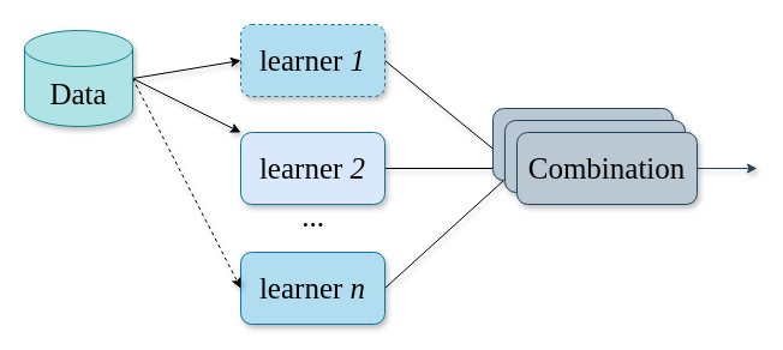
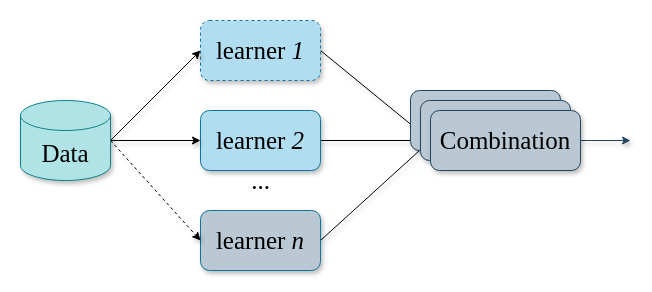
  <mxCell id="0" />
  <mxCell id="1" parent="0" />
  <mxCell id="2" style="edgeStyle=none;rounded=0;orthogonalLoop=1;jettySize=auto;html=1;exitX=1;exitY=0.5;exitDx=0;exitDy=0;entryX=0;entryY=0.5;entryDx=0;entryDy=0;fontFamily=Times New Roman;fontSize=25;endArrow=none;endFill=0;shadow=1;sketch=0;" edge="1" parent="1" source="3" target="16"><mxGeometry relative="1" as="geometry" /></mxCell>
  <mxCell id="3" value="&lt;div style=&quot;font-size: 25px&quot;&gt;learner &lt;i&gt;1&lt;/i&gt;&lt;/div&gt;" style="rounded=1;whiteSpace=wrap;html=1;fillColor=#b1ddf0;strokeColor=#10739e;fontFamily=Times New Roman;fontSize=25;shadow=1;sketch=0;dashed=1;" vertex="1" parent="1"><mxGeometry x="200" y="20" width="120" height="60" as="geometry" /></mxCell>
  <mxCell id="4" style="edgeStyle=none;rounded=0;orthogonalLoop=1;jettySize=auto;html=1;exitX=1;exitY=0.5;exitDx=0;exitDy=0;entryX=0;entryY=0.5;entryDx=0;entryDy=0;fontFamily=Times New Roman;fontSize=25;endArrow=none;endFill=0;shadow=1;sketch=0;" edge="1" parent="1" source="5" target="16"><mxGeometry relative="1" as="geometry" /></mxCell>
- <mxCell id="5" value="&lt;div style=&quot;font-size: 25px&quot;&gt;learner &lt;i&gt;2&lt;/i&gt;&lt;/div&gt;" style="rounded=1;whiteSpace=wrap;html=1;fillColor=#dae8fc;strokeColor=#10739e;fontFamily=Times New Roman;fontSize=25;shadow=1;sketch=0;" vertex="1" parent="1"><mxGeometry x="200" y="110" width="120" height="60" as="geometry" /></mxCell>
+ <mxCell id="5" value="&lt;div style=&quot;font-size: 25px&quot;&gt;learner &lt;i&gt;2&lt;/i&gt;&lt;/div&gt;" style="rounded=1;whiteSpace=wrap;html=1;fillColor=#b1ddf0;strokeColor=#10739e;fontFamily=Times New Roman;fontSize=25;shadow=1;sketch=0;" vertex="1" parent="1"><mxGeometry x="200" y="110" width="120" height="60" as="geometry" /></mxCell>
  <mxCell id="6" style="edgeStyle=none;rounded=0;orthogonalLoop=1;jettySize=auto;html=1;exitX=1;exitY=0.5;exitDx=0;exitDy=0;entryX=0;entryY=0.5;entryDx=0;entryDy=0;fontFamily=Times New Roman;fontSize=25;endArrow=none;endFill=0;shadow=1;sketch=0;" edge="1" parent="1" source="7" target="16"><mxGeometry relative="1" as="geometry" /></mxCell>
- <mxCell id="7" value="&lt;div style=&quot;font-size: 25px&quot;&gt;learner &lt;i&gt;n&lt;/i&gt;&lt;/div&gt;" style="rounded=1;whiteSpace=wrap;html=1;fillColor=#b1ddf0;strokeColor=#10739e;fontFamily=Times New Roman;fontSize=25;shadow=1;sketch=0;" vertex="1" parent="1"><mxGeometry x="200" y="210" width="120" height="60" as="geometry" /></mxCell>
+ <mxCell id="7" value="&lt;div style=&quot;font-size: 25px&quot;&gt;learner &lt;i&gt;n&lt;/i&gt;&lt;/div&gt;" style="rounded=1;whiteSpace=wrap;html=1;fillColor=#bac8d3;strokeColor=#10739e;fontFamily=Times New Roman;fontSize=25;shadow=1;sketch=0;" vertex="1" parent="1"><mxGeometry x="200" y="210" width="120" height="60" as="geometry" /></mxCell>
  <mxCell id="8" value="..." style="text;html=1;align=center;verticalAlign=middle;resizable=0;points=[];autosize=1;fontSize=25;fontFamily=Times New Roman;shadow=1;sketch=0;" vertex="1" parent="1"><mxGeometry x="245" y="160" width="30" height="40" as="geometry" /></mxCell>
  <mxCell id="9" style="edgeStyle=none;rounded=0;orthogonalLoop=1;jettySize=auto;html=1;exitX=1;exitY=0.5;exitDx=0;exitDy=0;exitPerimeter=0;entryX=0;entryY=0.5;entryDx=0;entryDy=0;fontFamily=Times New Roman;fontSize=25;shadow=1;sketch=0;dashed=1;" edge="1" parent="1" source="12" target="7"><mxGeometry relative="1" as="geometry" /></mxCell>
  <mxCell id="10" style="edgeStyle=none;rounded=0;orthogonalLoop=1;jettySize=auto;html=1;exitX=1;exitY=0.5;exitDx=0;exitDy=0;exitPerimeter=0;fontFamily=Times New Roman;fontSize=25;shadow=1;sketch=0;" edge="1" parent="1" source="12" target="5"><mxGeometry relative="1" as="geometry" /></mxCell>
  <mxCell id="11" style="edgeStyle=none;rounded=0;orthogonalLoop=1;jettySize=auto;html=1;exitX=1;exitY=0.5;exitDx=0;exitDy=0;exitPerimeter=0;entryX=0;entryY=0.5;entryDx=0;entryDy=0;fontFamily=Times New Roman;fontSize=25;shadow=1;sketch=0;" edge="1" parent="1" source="12" target="3"><mxGeometry relative="1" as="geometry" /></mxCell>
- <mxCell id="12" value="Data" style="shape=cylinder3;whiteSpace=wrap;html=1;boundedLbl=1;backgroundOutline=1;size=15;fontFamily=Times New Roman;fontSize=25;fillColor=#b0e3e6;strokeColor=#0e8088;shadow=1;sketch=0;" vertex="1" parent="1"><mxGeometry x="20" y="25" width="90" height="80" as="geometry" /></mxCell>
+ <mxCell id="12" value="Data" style="shape=cylinder3;whiteSpace=wrap;html=1;boundedLbl=1;backgroundOutline=1;size=15;fontFamily=Times New Roman;fontSize=25;fillColor=#b0e3e6;strokeColor=#0e8088;shadow=1;sketch=0;" vertex="1" parent="1"><mxGeometry x="20" y="100" width="90" height="80" as="geometry" /></mxCell>
  <mxCell id="13" value="Combination" style="rounded=1;whiteSpace=wrap;html=1;fillColor=#bac8d3;strokeColor=#23445d;fontFamily=Times New Roman;fontSize=25;shadow=1;sketch=0;" vertex="1" parent="1"><mxGeometry x="410" y="90" width="150" height="60" as="geometry" /></mxCell>
  <mxCell id="14" value="Combination" style="rounded=1;whiteSpace=wrap;html=1;fillColor=#bac8d3;strokeColor=#23445d;fontFamily=Times New Roman;fontSize=25;shadow=1;sketch=0;" vertex="1" parent="1"><mxGeometry x="420" y="100" width="150" height="60" as="geometry" /></mxCell>
  <mxCell id="15" style="edgeStyle=none;rounded=0;orthogonalLoop=1;jettySize=auto;html=1;exitX=1;exitY=0.5;exitDx=0;exitDy=0;fontFamily=Times New Roman;fontSize=25;startArrow=none;startFill=0;endArrow=classic;endFill=1;shadow=1;fillColor=#bac8d3;strokeColor=#23445d;sketch=0;" edge="1" parent="1" source="16"><mxGeometry relative="1" as="geometry"><mxPoint x="630" y="140" as="targetPoint" /></mxGeometry></mxCell>
  <mxCell id="16" value="Combination" style="rounded=1;whiteSpace=wrap;html=1;fillColor=#bac8d3;strokeColor=#23445d;fontFamily=Times New Roman;fontSize=25;shadow=1;sketch=0;" vertex="1" parent="1"><mxGeometry x="430" y="110" width="150" height="60" as="geometry" /></mxCell>
  <mxCell id="17" style="edgeStyle=none;rounded=0;orthogonalLoop=1;jettySize=auto;html=1;exitX=0.25;exitY=0;exitDx=0;exitDy=0;fontFamily=Times New Roman;fontSize=25;startArrow=none;startFill=0;endArrow=classic;endFill=1;shadow=1;fillColor=#b1ddf0;strokeColor=#10739e;sketch=0;" edge="1" parent="1" source="3" target="3"><mxGeometry relative="1" as="geometry" /></mxCell>
